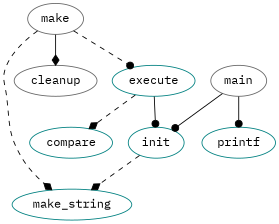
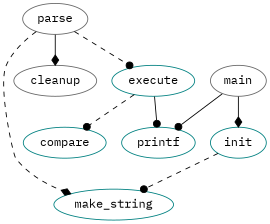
  digraph {
    fontname="IBM Plex Mono"
    node [color=teal fontname="IBM Plex Mono"]
    edge [arrowhead=dot fontname="IBM Plex Mono" style=dashed]
-   parse [color=gray40 label=make]
+   parse [color=gray40]
    execute
    make_string
    cleanup [color=gray40]
    printf
    compare
    main [color=gray40]
    init
    parse -> execute
    parse -> make_string [arrowhead=diamond]
    parse -> cleanup [arrowhead=diamond style=solid]
-   execute -> init [style=solid]
-   execute -> compare [arrowhead=diamond]
+   execute -> printf [style=solid]
+   execute -> compare
    main -> printf [style=solid]
-   main -> init [style=solid]
-   init -> make_string [arrowhead=diamond]
+   main -> init [arrowhead=diamond style=solid]
+   init -> make_string
  }
